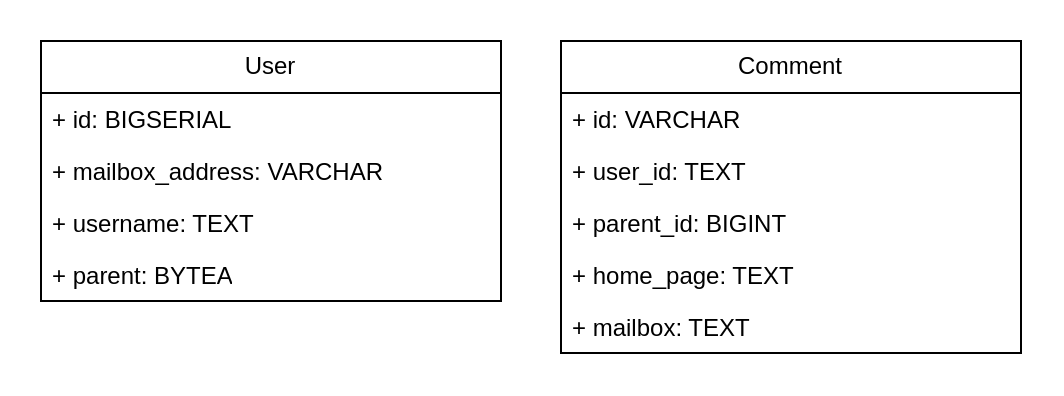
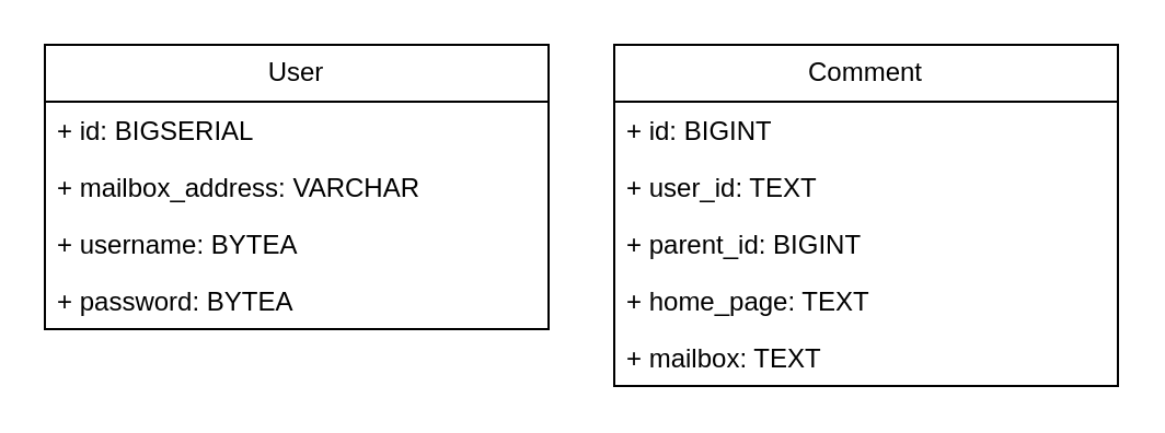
  <mxCell id="0" />
  <mxCell id="1" parent="0" />
  <mxCell id="2" value="User" style="swimlane;fontStyle=0;childLayout=stackLayout;horizontal=1;startSize=26;fillColor=none;horizontalStack=0;resizeParent=1;resizeParentMax=0;resizeLast=0;collapsible=1;marginBottom=0;whiteSpace=wrap;html=1;" vertex="1" parent="1"><mxGeometry x="20" y="20" width="230" height="130" as="geometry" /></mxCell>
  <mxCell id="3" value="+ id: BIGSERIAL" style="text;strokeColor=none;fillColor=none;align=left;verticalAlign=top;spacingLeft=4;spacingRight=4;overflow=hidden;rotatable=0;points=[[0,0.5],[1,0.5]];portConstraint=eastwest;whiteSpace=wrap;html=1;" vertex="1" parent="2"><mxGeometry y="26" width="230" height="26" as="geometry" /></mxCell>
  <mxCell id="4" value="+ mailbox_address: VARCHAR" style="text;strokeColor=none;fillColor=none;align=left;verticalAlign=top;spacingLeft=4;spacingRight=4;overflow=hidden;rotatable=0;points=[[0,0.5],[1,0.5]];portConstraint=eastwest;whiteSpace=wrap;html=1;" vertex="1" parent="2"><mxGeometry y="52" width="230" height="26" as="geometry" /></mxCell>
- <mxCell id="5" value="+ username: TEXT" style="text;strokeColor=none;fillColor=none;align=left;verticalAlign=top;spacingLeft=4;spacingRight=4;overflow=hidden;rotatable=0;points=[[0,0.5],[1,0.5]];portConstraint=eastwest;whiteSpace=wrap;html=1;" vertex="1" parent="2"><mxGeometry y="78" width="230" height="26" as="geometry" /></mxCell>
- <mxCell id="6" value="+ parent: BYTEA" style="text;strokeColor=none;fillColor=none;align=left;verticalAlign=top;spacingLeft=4;spacingRight=4;overflow=hidden;rotatable=0;points=[[0,0.5],[1,0.5]];portConstraint=eastwest;whiteSpace=wrap;html=1;" vertex="1" parent="2"><mxGeometry y="104" width="230" height="26" as="geometry" /></mxCell>
+ <mxCell id="5" value="+ username: BYTEA" style="text;strokeColor=none;fillColor=none;align=left;verticalAlign=top;spacingLeft=4;spacingRight=4;overflow=hidden;rotatable=0;points=[[0,0.5],[1,0.5]];portConstraint=eastwest;whiteSpace=wrap;html=1;" vertex="1" parent="2"><mxGeometry y="78" width="230" height="26" as="geometry" /></mxCell>
+ <mxCell id="6" value="+ password: BYTEA" style="text;strokeColor=none;fillColor=none;align=left;verticalAlign=top;spacingLeft=4;spacingRight=4;overflow=hidden;rotatable=0;points=[[0,0.5],[1,0.5]];portConstraint=eastwest;whiteSpace=wrap;html=1;" vertex="1" parent="2"><mxGeometry y="104" width="230" height="26" as="geometry" /></mxCell>
  <mxCell id="7" value="Comment" style="swimlane;fontStyle=0;childLayout=stackLayout;horizontal=1;startSize=26;fillColor=none;horizontalStack=0;resizeParent=1;resizeParentMax=0;resizeLast=0;collapsible=1;marginBottom=0;whiteSpace=wrap;html=1;" vertex="1" parent="1"><mxGeometry x="280" y="20" width="230" height="156" as="geometry" /></mxCell>
- <mxCell id="8" value="+ id: VARCHAR" style="text;strokeColor=none;fillColor=none;align=left;verticalAlign=top;spacingLeft=4;spacingRight=4;overflow=hidden;rotatable=0;points=[[0,0.5],[1,0.5]];portConstraint=eastwest;whiteSpace=wrap;html=1;" vertex="1" parent="7"><mxGeometry y="26" width="230" height="26" as="geometry" /></mxCell>
+ <mxCell id="8" value="+ id: BIGINT" style="text;strokeColor=none;fillColor=none;align=left;verticalAlign=top;spacingLeft=4;spacingRight=4;overflow=hidden;rotatable=0;points=[[0,0.5],[1,0.5]];portConstraint=eastwest;whiteSpace=wrap;html=1;" vertex="1" parent="7"><mxGeometry y="26" width="230" height="26" as="geometry" /></mxCell>
  <mxCell id="9" value="+ user_id: TEXT" style="text;strokeColor=none;fillColor=none;align=left;verticalAlign=top;spacingLeft=4;spacingRight=4;overflow=hidden;rotatable=0;points=[[0,0.5],[1,0.5]];portConstraint=eastwest;whiteSpace=wrap;html=1;" vertex="1" parent="7"><mxGeometry y="52" width="230" height="26" as="geometry" /></mxCell>
  <mxCell id="10" value="+ parent_id: BIGINT" style="text;strokeColor=none;fillColor=none;align=left;verticalAlign=top;spacingLeft=4;spacingRight=4;overflow=hidden;rotatable=0;points=[[0,0.5],[1,0.5]];portConstraint=eastwest;whiteSpace=wrap;html=1;" vertex="1" parent="7"><mxGeometry y="78" width="230" height="26" as="geometry" /></mxCell>
  <mxCell id="11" value="+ home_page: TEXT" style="text;strokeColor=none;fillColor=none;align=left;verticalAlign=top;spacingLeft=4;spacingRight=4;overflow=hidden;rotatable=0;points=[[0,0.5],[1,0.5]];portConstraint=eastwest;whiteSpace=wrap;html=1;" vertex="1" parent="7"><mxGeometry y="104" width="230" height="26" as="geometry" /></mxCell>
  <mxCell id="12" value="+ mailbox: TEXT" style="text;strokeColor=none;fillColor=none;align=left;verticalAlign=top;spacingLeft=4;spacingRight=4;overflow=hidden;rotatable=0;points=[[0,0.5],[1,0.5]];portConstraint=eastwest;whiteSpace=wrap;html=1;" vertex="1" parent="7"><mxGeometry y="130" width="230" height="26" as="geometry" /></mxCell>
